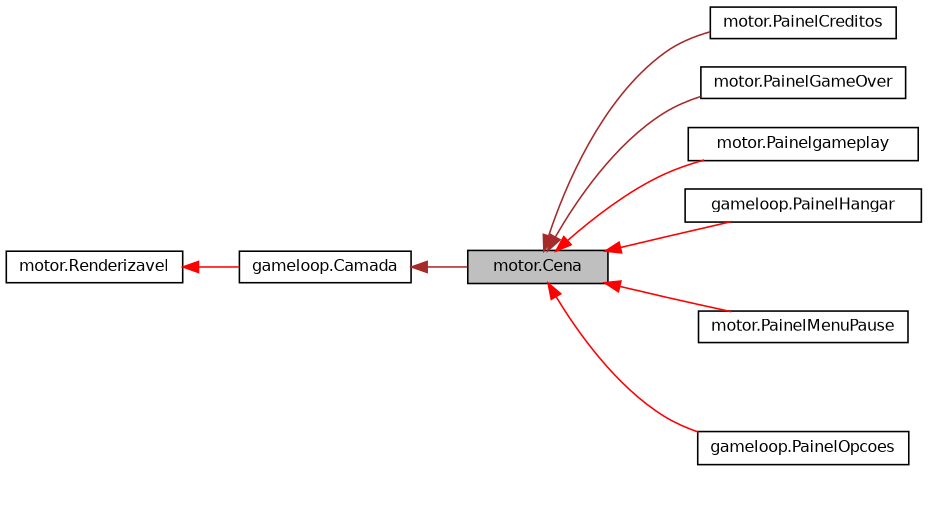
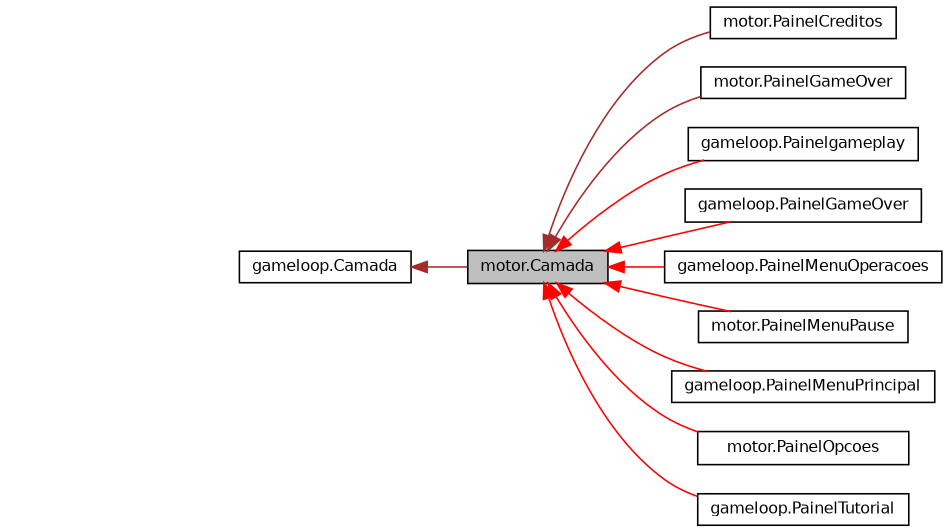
  digraph {
    rankdir=LR
    node [color=black fillcolor=white fontname=Helvetica fontsize=10 shape=record style=filled]
    edge [color=red dir=back fontname=Helvetica fontsize=10 labelfontname=Helvetica labelfontsize=10 style=solid]
-   n1 [fillcolor=grey75 fontcolor=black height=0.2 label="motor.Cena" width=0.4]
+   n1 [fillcolor=grey75 fontcolor=black height=0.2 label="motor.Camada" width=0.4]
    n2 [height=0.2 label="motor.PainelCreditos" width=0.4]
    n3 [height=0.2 label="motor.PainelGameOver" width=0.4]
-   n4 [height=0.2 label="motor.Painelgameplay" width=0.4]
-   n5 [height=0.2 label="gameloop.PainelHangar" width=0.4]
+   n4 [height=0.2 label="gameloop.Painelgameplay" width=0.4]
+   n5 [height=0.2 label="gameloop.PainelGameOver" width=0.4]
+   n6 [height=0.2 label="gameloop.PainelMenuOperacoes" width=0.4]
    n7 [height=0.2 label="motor.PainelMenuPause" width=0.4]
-   n9 [height=0.2 label="gameloop.PainelOpcoes" width=0.4]
+   n8 [height=0.2 label="gameloop.PainelMenuPrincipal" width=0.4]
+   n9 [height=0.2 label="motor.PainelOpcoes" width=0.4]
+   n10 [height=0.2 label="gameloop.PainelTutorial" width=0.4]
    n11 [height=0.2 label="gameloop.Camada" width=0.4]
-   n12 [height=0.2 label="motor.Renderizavel" width=0.4]
    n1 -> n2 [color=brown]
    n1 -> n3 [color=brown]
    n1 -> n4
    n1 -> n5
+   n1 -> n6
    n1 -> n7
+   n1 -> n8
    n1 -> n9
+   n1 -> n10
    n11 -> n1 [color=brown]
-   n12 -> n11
  }
